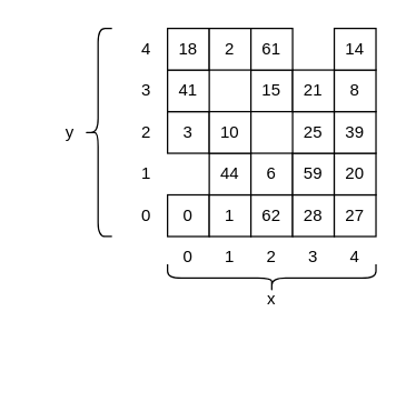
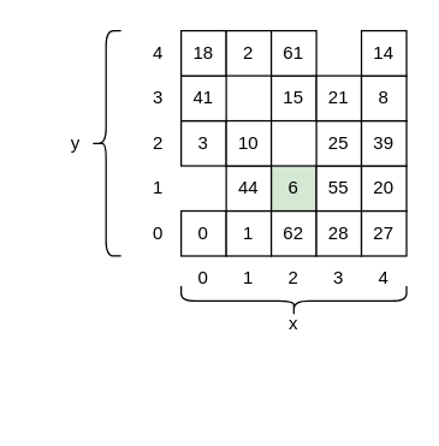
  <mxCell id="0" />
  <mxCell id="1" parent="0" />
  <mxCell id="2" value="0" style="rounded=0;whiteSpace=wrap;html=1;" vertex="1" parent="1"><mxGeometry x="120" y="140" width="30" height="30" as="geometry" /></mxCell>
  <mxCell id="3" value="1" style="rounded=0;whiteSpace=wrap;html=1;" vertex="1" parent="1"><mxGeometry x="150" y="140" width="30" height="30" as="geometry" /></mxCell>
  <mxCell id="4" value="62" style="rounded=0;whiteSpace=wrap;html=1;" vertex="1" parent="1"><mxGeometry x="180" y="140" width="30" height="30" as="geometry" /></mxCell>
  <mxCell id="5" value="28" style="rounded=0;whiteSpace=wrap;html=1;" vertex="1" parent="1"><mxGeometry x="210" y="140" width="30" height="30" as="geometry" /></mxCell>
  <mxCell id="6" value="27" style="rounded=0;whiteSpace=wrap;html=1;" vertex="1" parent="1"><mxGeometry x="240" y="140" width="30" height="30" as="geometry" /></mxCell>
  <mxCell id="7" value="0" style="text;html=1;strokeColor=none;fillColor=none;align=center;verticalAlign=middle;whiteSpace=wrap;rounded=0;" vertex="1" parent="1"><mxGeometry x="120" y="170" width="30" height="30" as="geometry" /></mxCell>
  <mxCell id="8" value="1" style="text;html=1;strokeColor=none;fillColor=none;align=center;verticalAlign=middle;whiteSpace=wrap;rounded=0;" vertex="1" parent="1"><mxGeometry x="150" y="170" width="30" height="30" as="geometry" /></mxCell>
  <mxCell id="9" value="2" style="text;html=1;strokeColor=none;fillColor=none;align=center;verticalAlign=middle;whiteSpace=wrap;rounded=0;" vertex="1" parent="1"><mxGeometry x="180" y="170" width="30" height="30" as="geometry" /></mxCell>
  <mxCell id="10" value="3" style="text;html=1;strokeColor=none;fillColor=none;align=center;verticalAlign=middle;whiteSpace=wrap;rounded=0;" vertex="1" parent="1"><mxGeometry x="210" y="170" width="30" height="30" as="geometry" /></mxCell>
  <mxCell id="11" value="4" style="text;html=1;strokeColor=none;fillColor=none;align=center;verticalAlign=middle;whiteSpace=wrap;rounded=0;" vertex="1" parent="1"><mxGeometry x="240" y="170" width="30" height="30" as="geometry" /></mxCell>
  <mxCell id="12" value="x" style="text;html=1;strokeColor=none;fillColor=none;align=center;verticalAlign=middle;whiteSpace=wrap;rounded=0;" vertex="1" parent="1"><mxGeometry x="165" y="200" width="60" height="30" as="geometry" /></mxCell>
  <mxCell id="13" value="" style="shape=curlyBracket;whiteSpace=wrap;html=1;rounded=1;flipH=1;labelPosition=right;verticalLabelPosition=middle;align=left;verticalAlign=middle;rotation=90;" vertex="1" parent="1"><mxGeometry x="185" y="125" width="20" height="150" as="geometry" /></mxCell>
  <mxCell id="14" value="" style="shape=curlyBracket;whiteSpace=wrap;html=1;rounded=1;labelPosition=left;verticalLabelPosition=middle;align=right;verticalAlign=middle;" vertex="1" parent="1"><mxGeometry x="60" y="20" width="20" height="150" as="geometry" /></mxCell>
  <mxCell id="15" value="0" style="text;html=1;strokeColor=none;fillColor=none;align=center;verticalAlign=middle;whiteSpace=wrap;rounded=0;" vertex="1" parent="1"><mxGeometry x="90" y="140" width="30" height="30" as="geometry" /></mxCell>
  <mxCell id="16" value="1" style="text;html=1;strokeColor=none;fillColor=none;align=center;verticalAlign=middle;whiteSpace=wrap;rounded=0;" vertex="1" parent="1"><mxGeometry x="90" y="110" width="30" height="30" as="geometry" /></mxCell>
  <mxCell id="17" value="2" style="text;html=1;strokeColor=none;fillColor=none;align=center;verticalAlign=middle;whiteSpace=wrap;rounded=0;" vertex="1" parent="1"><mxGeometry x="90" y="80" width="30" height="30" as="geometry" /></mxCell>
  <mxCell id="18" value="3" style="text;html=1;strokeColor=none;fillColor=none;align=center;verticalAlign=middle;whiteSpace=wrap;rounded=0;" vertex="1" parent="1"><mxGeometry x="90" y="50" width="30" height="30" as="geometry" /></mxCell>
  <mxCell id="19" value="4" style="text;html=1;strokeColor=none;fillColor=none;align=center;verticalAlign=middle;whiteSpace=wrap;rounded=0;" vertex="1" parent="1"><mxGeometry x="90" y="20" width="30" height="30" as="geometry" /></mxCell>
  <mxCell id="20" value="44" style="rounded=0;whiteSpace=wrap;html=1;" vertex="1" parent="1"><mxGeometry x="150" y="110" width="30" height="30" as="geometry" /></mxCell>
- <mxCell id="21" value="6" style="rounded=0;whiteSpace=wrap;html=1;" vertex="1" parent="1"><mxGeometry x="180" y="110" width="30" height="30" as="geometry" /></mxCell>
- <mxCell id="22" value="59" style="rounded=0;whiteSpace=wrap;html=1;" vertex="1" parent="1"><mxGeometry x="210" y="110" width="30" height="30" as="geometry" /></mxCell>
+ <mxCell id="21" value="6" style="rounded=0;whiteSpace=wrap;html=1;fillColor=#d5e8d4;" vertex="1" parent="1"><mxGeometry x="180" y="110" width="30" height="30" as="geometry" /></mxCell>
+ <mxCell id="22" value="55" style="rounded=0;whiteSpace=wrap;html=1;" vertex="1" parent="1"><mxGeometry x="210" y="110" width="30" height="30" as="geometry" /></mxCell>
  <mxCell id="23" value="20" style="rounded=0;whiteSpace=wrap;html=1;" vertex="1" parent="1"><mxGeometry x="240" y="110" width="30" height="30" as="geometry" /></mxCell>
  <mxCell id="24" value="3" style="rounded=0;whiteSpace=wrap;html=1;" vertex="1" parent="1"><mxGeometry x="120" y="80" width="30" height="30" as="geometry" /></mxCell>
  <mxCell id="25" value="10" style="rounded=0;whiteSpace=wrap;html=1;" vertex="1" parent="1"><mxGeometry x="150" y="80" width="30" height="30" as="geometry" /></mxCell>
  <mxCell id="26" value="25" style="rounded=0;whiteSpace=wrap;html=1;" vertex="1" parent="1"><mxGeometry x="210" y="80" width="30" height="30" as="geometry" /></mxCell>
  <mxCell id="27" value="39" style="rounded=0;whiteSpace=wrap;html=1;" vertex="1" parent="1"><mxGeometry x="240" y="80" width="30" height="30" as="geometry" /></mxCell>
  <mxCell id="28" value="41" style="rounded=0;whiteSpace=wrap;html=1;" vertex="1" parent="1"><mxGeometry x="120" y="50" width="30" height="30" as="geometry" /></mxCell>
  <mxCell id="29" value="15" style="rounded=0;whiteSpace=wrap;html=1;" vertex="1" parent="1"><mxGeometry x="180" y="50" width="30" height="30" as="geometry" /></mxCell>
  <mxCell id="30" value="21" style="rounded=0;whiteSpace=wrap;html=1;" vertex="1" parent="1"><mxGeometry x="210" y="50" width="30" height="30" as="geometry" /></mxCell>
  <mxCell id="31" value="8" style="rounded=0;whiteSpace=wrap;html=1;" vertex="1" parent="1"><mxGeometry x="240" y="50" width="30" height="30" as="geometry" /></mxCell>
  <mxCell id="32" value="18" style="rounded=0;whiteSpace=wrap;html=1;" vertex="1" parent="1"><mxGeometry x="120" y="20" width="30" height="30" as="geometry" /></mxCell>
  <mxCell id="33" value="2" style="rounded=0;whiteSpace=wrap;html=1;" vertex="1" parent="1"><mxGeometry x="150" y="20" width="30" height="30" as="geometry" /></mxCell>
  <mxCell id="34" value="61" style="rounded=0;whiteSpace=wrap;html=1;" vertex="1" parent="1"><mxGeometry x="180" y="20" width="30" height="30" as="geometry" /></mxCell>
  <mxCell id="35" value="14" style="rounded=0;whiteSpace=wrap;html=1;" vertex="1" parent="1"><mxGeometry x="240" y="20" width="30" height="30" as="geometry" /></mxCell>
  <mxCell id="36" value="y" style="text;html=1;strokeColor=none;fillColor=none;align=center;verticalAlign=middle;whiteSpace=wrap;rounded=0;" vertex="1" parent="1"><mxGeometry x="20" y="80" width="60" height="30" as="geometry" /></mxCell>
